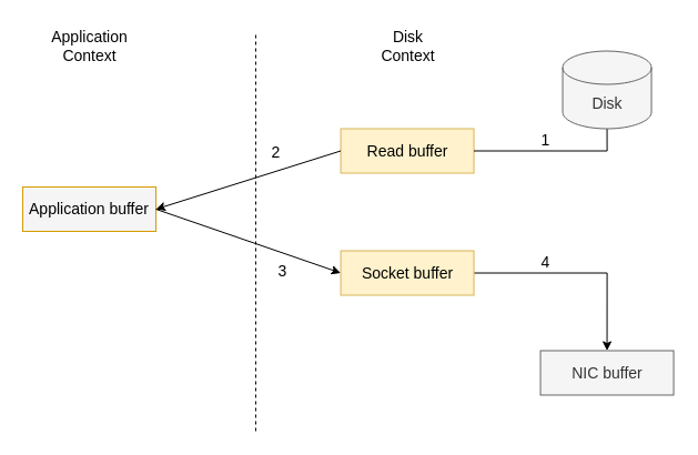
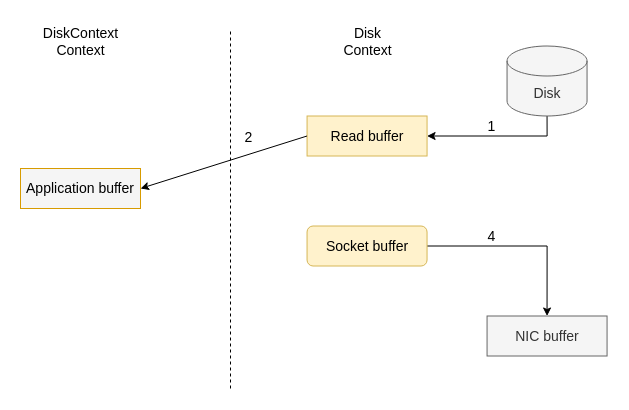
  <mxCell id="0" />
  <mxCell id="1" parent="0" />
  <mxCell id="2" value="" style="endArrow=none;dashed=1;html=1;" edge="1" parent="1"><mxGeometry width="50" height="50" relative="1" as="geometry"><mxPoint x="230" y="388" as="sourcePoint" /><mxPoint x="230" y="28" as="targetPoint" /></mxGeometry></mxCell>
- <mxCell id="3" value="&lt;font style=&quot;font-size: 14px&quot;&gt;Application &lt;br&gt;Context&lt;/font&gt;" style="text;html=1;align=center;verticalAlign=middle;resizable=0;points=[];autosize=1;" vertex="1" parent="1"><mxGeometry x="40" y="25.5" width="80" height="30" as="geometry" /></mxCell>
+ <mxCell id="3" value="&lt;font style=&quot;font-size: 14px&quot;&gt;DiskContext &lt;br&gt;Context&lt;/font&gt;" style="text;html=1;align=center;verticalAlign=middle;resizable=0;points=[];autosize=1;" vertex="1" parent="1"><mxGeometry x="40" y="25.5" width="80" height="30" as="geometry" /></mxCell>
  <mxCell id="4" value="Disk&lt;br style=&quot;font-size: 14px;&quot;&gt;Context" style="text;html=1;align=center;verticalAlign=middle;resizable=0;points=[];autosize=1;fontSize=14;" vertex="1" parent="1"><mxGeometry x="336.56" y="20.5" width="60" height="40" as="geometry" /></mxCell>
  <mxCell id="5" value="Application buffer" style="rounded=0;whiteSpace=wrap;html=1;fontSize=14;fillColor=#f5f5f5;strokeColor=#d79b00;" vertex="1" parent="1"><mxGeometry x="20" y="168" width="120" height="40" as="geometry" /></mxCell>
  <mxCell id="6" value="Read buffer" style="rounded=0;whiteSpace=wrap;html=1;fontSize=14;fillColor=#fff2cc;strokeColor=#d6b656;" vertex="1" parent="1"><mxGeometry x="306.56" y="115.5" width="120" height="40" as="geometry" /></mxCell>
  <mxCell id="7" style="edgeStyle=orthogonalEdgeStyle;rounded=0;orthogonalLoop=1;jettySize=auto;html=1;exitX=1;exitY=0.5;exitDx=0;exitDy=0;entryX=0.5;entryY=0;entryDx=0;entryDy=0;fontSize=12;" edge="1" parent="1" source="9" target="17"><mxGeometry relative="1" as="geometry" /></mxCell>
  <mxCell id="8" value="&lt;font style=&quot;font-size: 14px&quot;&gt;4&lt;/font&gt;" style="edgeLabel;html=1;align=center;verticalAlign=middle;resizable=0;points=[];fontSize=12;" vertex="1" connectable="0" parent="7"><mxGeometry x="-0.325" relative="1" as="geometry"><mxPoint y="-10" as="offset" /></mxGeometry></mxCell>
- <mxCell id="9" value="Socket buffer" style="rounded=0;whiteSpace=wrap;html=1;fontSize=14;fillColor=#fff2cc;strokeColor=#d6b656;" vertex="1" parent="1"><mxGeometry x="306.56" y="225.5" width="120" height="40" as="geometry" /></mxCell>
+ <mxCell id="9" value="Socket buffer" style="whiteSpace=wrap;html=1;fontSize=14;fillColor=#fff2cc;strokeColor=#d6b656;rounded=1;" vertex="1" parent="1"><mxGeometry x="306.56" y="225.5" width="120" height="40" as="geometry" /></mxCell>
  <mxCell id="10" value="" style="endArrow=classic;html=1;fontSize=14;exitX=0;exitY=0.5;exitDx=0;exitDy=0;entryX=1;entryY=0.5;entryDx=0;entryDy=0;" edge="1" parent="1" source="6" target="5"><mxGeometry width="50" height="50" relative="1" as="geometry"><mxPoint x="270" y="348" as="sourcePoint" /><mxPoint x="320" y="298" as="targetPoint" /></mxGeometry></mxCell>
  <mxCell id="11" value="2" style="edgeLabel;html=1;align=center;verticalAlign=middle;resizable=0;points=[];fontSize=14;" vertex="1" connectable="0" parent="10"><mxGeometry x="-0.023" y="-2" relative="1" as="geometry"><mxPoint x="22.32" y="-22.7" as="offset" /></mxGeometry></mxCell>
- <mxCell id="12" value="" style="endArrow=classic;html=1;fontSize=14;exitX=1;exitY=0.5;exitDx=0;exitDy=0;entryX=0;entryY=0.5;entryDx=0;entryDy=0;" edge="1" parent="1" source="5" target="9"><mxGeometry width="50" height="50" relative="1" as="geometry"><mxPoint x="270" y="348" as="sourcePoint" /><mxPoint x="320" y="298" as="targetPoint" /></mxGeometry></mxCell>
- <mxCell id="13" value="&lt;div style=&quot;font-size: 14px&quot;&gt;&lt;font style=&quot;font-size: 14px&quot;&gt;3&lt;/font&gt;&lt;/div&gt;&lt;div style=&quot;font-size: 14px&quot;&gt;&lt;font style=&quot;font-size: 14px&quot;&gt;&lt;br&gt;&lt;/font&gt;&lt;/div&gt;" style="edgeLabel;html=1;align=center;verticalAlign=middle;resizable=0;points=[];fontSize=12;" vertex="1" connectable="0" parent="12"><mxGeometry x="0.21" y="-3" relative="1" as="geometry"><mxPoint x="13.11" y="26" as="offset" /></mxGeometry></mxCell>
- <mxCell id="14" style="edgeStyle=orthogonalEdgeStyle;rounded=0;orthogonalLoop=1;jettySize=auto;html=1;exitX=0.5;exitY=1;exitDx=0;exitDy=0;exitPerimeter=0;fontSize=14;endArrow=none;" edge="1" parent="1" source="16" target="6"><mxGeometry relative="1" as="geometry" /></mxCell>
+ <mxCell id="14" style="edgeStyle=orthogonalEdgeStyle;rounded=0;orthogonalLoop=1;jettySize=auto;html=1;exitX=0.5;exitY=1;exitDx=0;exitDy=0;exitPerimeter=0;fontSize=14;" edge="1" parent="1" source="16" target="6"><mxGeometry relative="1" as="geometry" /></mxCell>
  <mxCell id="15" value="1" style="edgeLabel;html=1;align=center;verticalAlign=middle;resizable=0;points=[];fontSize=14;" vertex="1" connectable="0" parent="14"><mxGeometry x="0.08" relative="1" as="geometry"><mxPoint y="-10" as="offset" /></mxGeometry></mxCell>
  <mxCell id="16" value="Disk" style="shape=cylinder3;whiteSpace=wrap;html=1;boundedLbl=1;backgroundOutline=1;size=15;fontSize=14;fillColor=#f5f5f5;strokeColor=#666666;fontColor=#333333;" vertex="1" parent="1"><mxGeometry x="506.56" y="45.5" width="80" height="70" as="geometry" /></mxCell>
  <mxCell id="17" value="NIC buffer" style="rounded=0;whiteSpace=wrap;html=1;fontSize=14;fillColor=#f5f5f5;strokeColor=#666666;fontColor=#333333;" vertex="1" parent="1"><mxGeometry x="486.56" y="315.5" width="120" height="40" as="geometry" /></mxCell>
